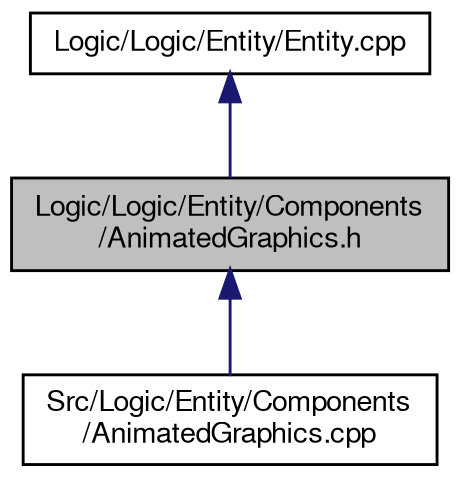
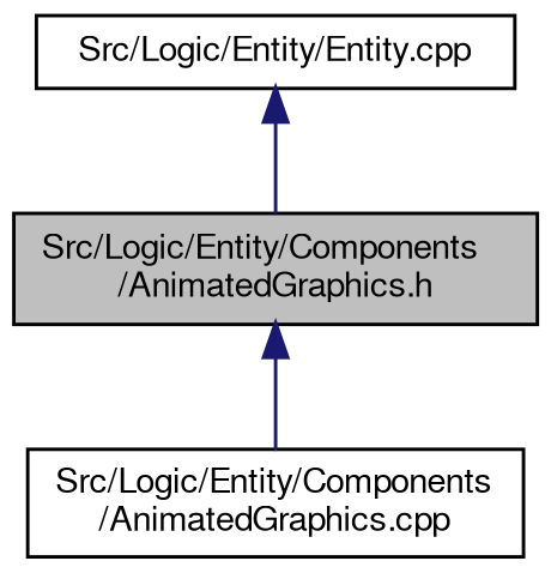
  digraph {
    node [color=black fillcolor=white fontname=FreeSans fontsize=10 shape=record style=filled]
    edge [color=midnightblue dir=back fontname=FreeSans fontsize=10 labelfontname=FreeSans labelfontsize=10 style=solid]
-   n1 [fillcolor=grey75 fontcolor=black height=0.2 label="Logic/Logic/Entity/Components\l/AnimatedGraphics.h" width=0.4]
+   n1 [fillcolor=grey75 fontcolor=black height=0.2 label="Src/Logic/Entity/Components\l/AnimatedGraphics.h" width=0.4]
    n2 [height=0.2 label="Src/Logic/Entity/Components\l/AnimatedGraphics.cpp" width=0.4]
-   n3 [height=0.2 label="Logic/Logic/Entity/Entity.cpp" width=0.4]
+   n3 [height=0.2 label="Src/Logic/Entity/Entity.cpp" width=0.4]
    n1 -> n2
    n3 -> n1
  }
